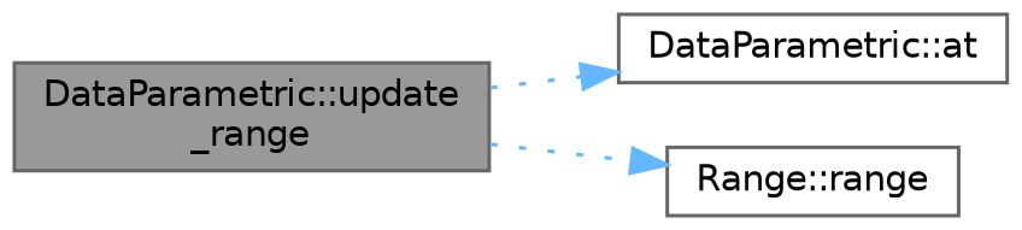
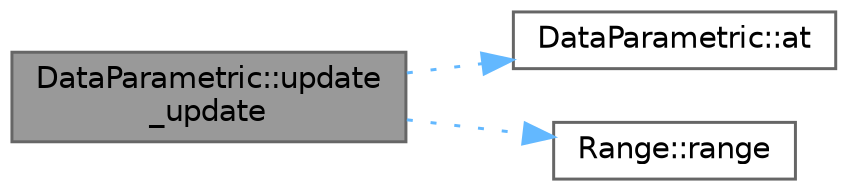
  digraph {
    rankdir=LR
    node [color=grey40 fillcolor=white fontname=Helvetica fontsize=10 shape=box style=filled]
    edge [color=steelblue1 fontname=Helvetica fontsize=10 labelfontname=Helvetica labelfontsize=10 style=dotted]
-   n1 [color=gray40 fillcolor=grey60 fontcolor=black height=0.2 label="DataParametric::update\l_range" width=0.4]
+   n1 [color=gray40 fillcolor=grey60 fontcolor=black height=0.2 label="DataParametric::update\l_update" width=0.4]
    n2 [height=0.2 label="DataParametric::at" width=0.4]
    n3 [height=0.2 label="Range::range" width=0.4]
    n1 -> n2
    n1 -> n3
  }
